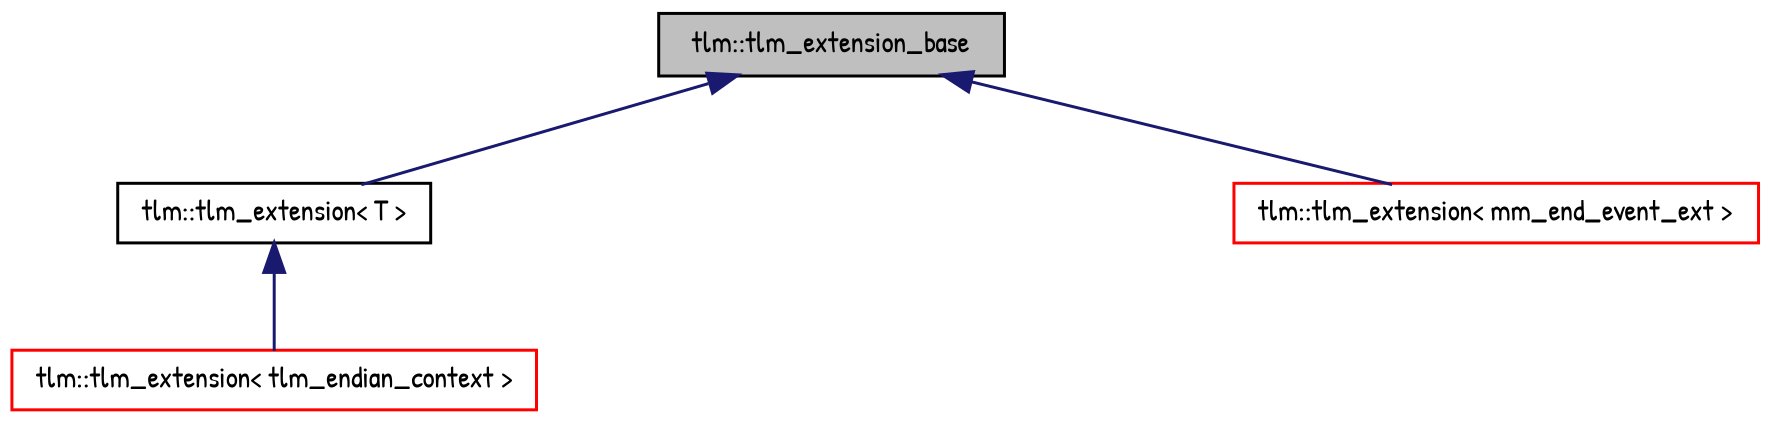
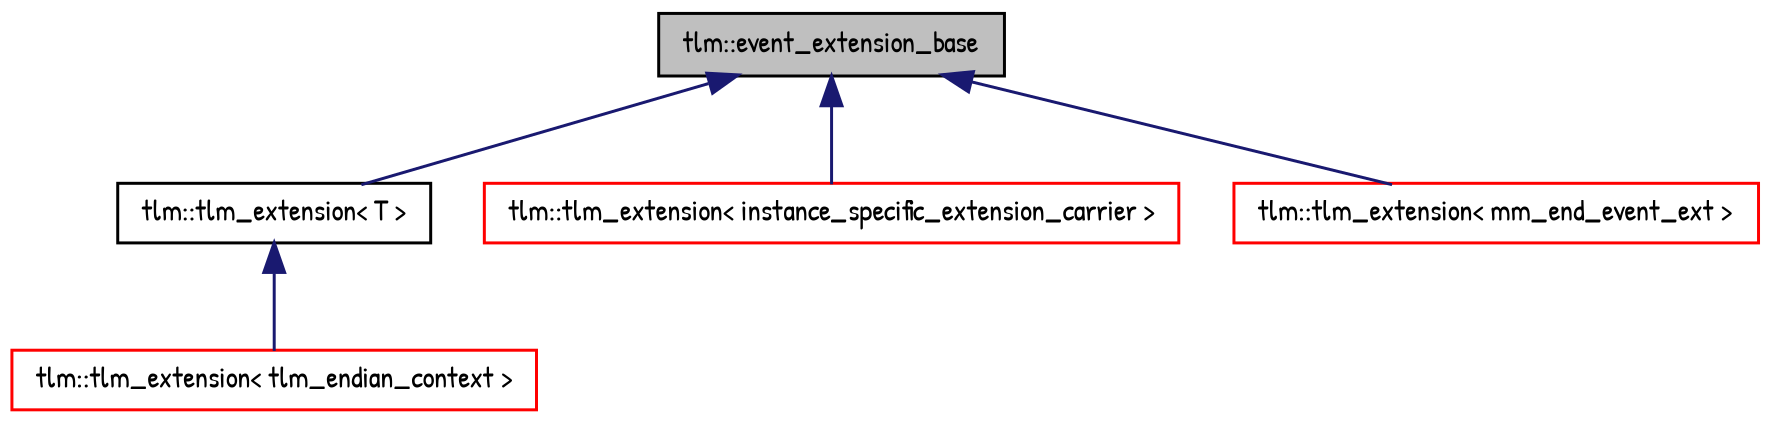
  digraph {
    fontname="Patrick Hand"
    rankdir=TB
    node [color=red fillcolor=white fontname="Patrick Hand" fontsize=10 shape=record style=filled]
    edge [color=midnightblue dir=back fontname="Patrick Hand" fontsize=10 labelfontname=FreeSans labelfontsize=10 style=solid]
-   n1 [color=black fillcolor=grey75 fontcolor=black height=0.2 label="tlm::tlm_extension_base" width=0.4]
+   n1 [color=black fillcolor=grey75 fontcolor=black height=0.2 label="tlm::event_extension_base" width=0.4]
    n2 [color=black height=0.2 label="tlm::tlm_extension\< T \>" width=0.4]
+   n3 [height=0.2 label="tlm::tlm_extension\< instance_specific_extension_carrier \>" width=0.4]
    n4 [height=0.2 label="tlm::tlm_extension\< mm_end_event_ext \>" width=0.4]
    n5 [height=0.2 label="tlm::tlm_extension\< tlm_endian_context \>" width=0.4]
    n1 -> n2
+   n1 -> n3
    n1 -> n4
    n2 -> n5
  }
